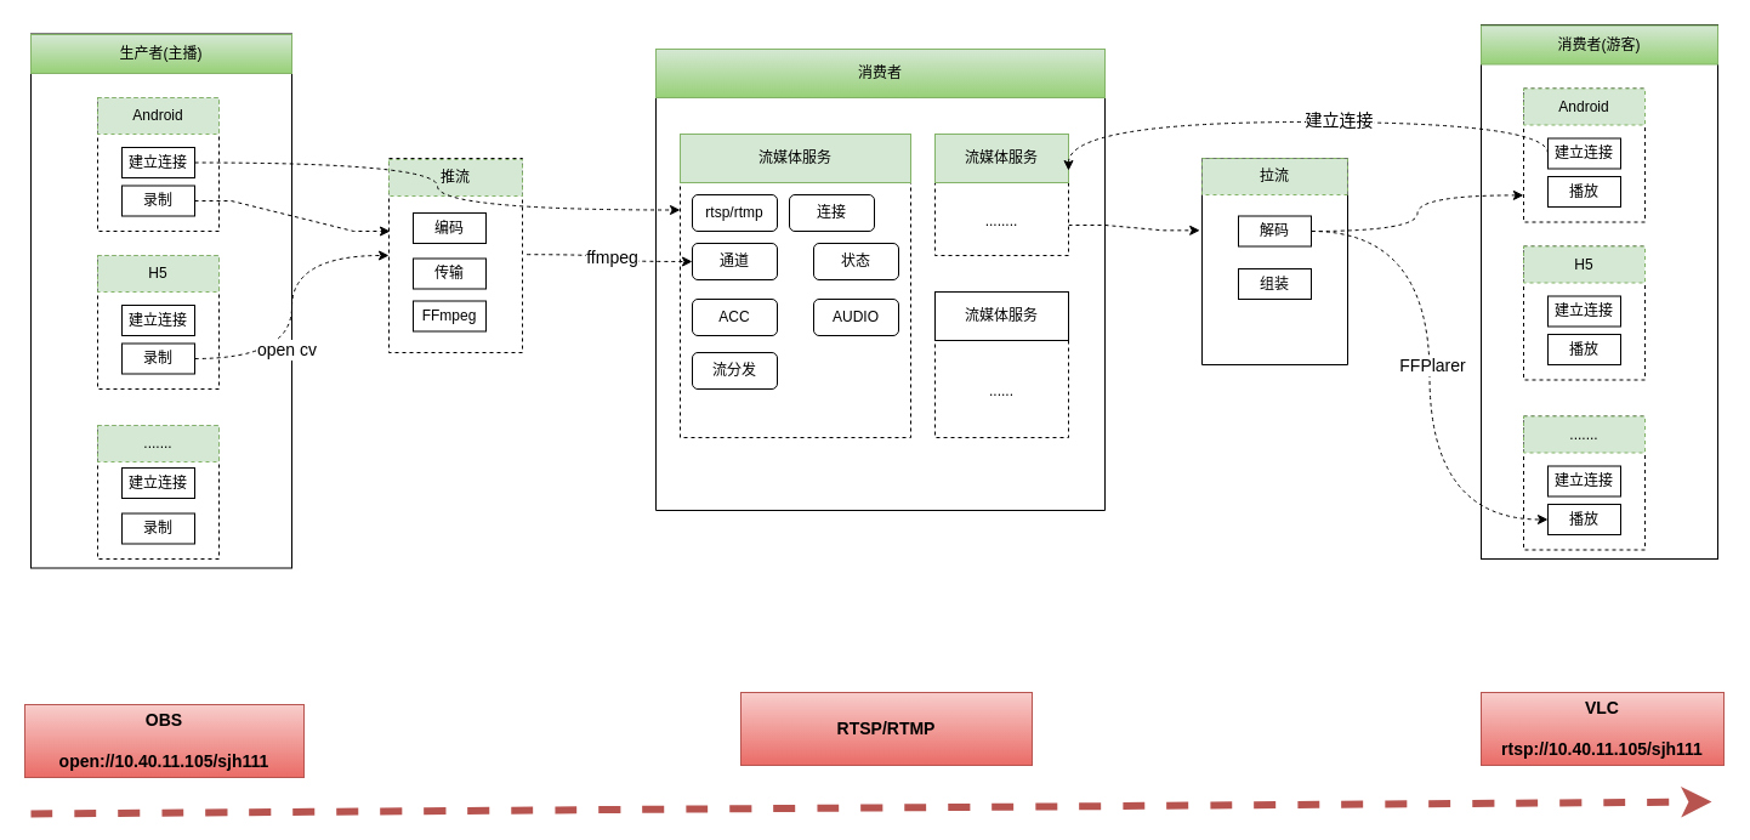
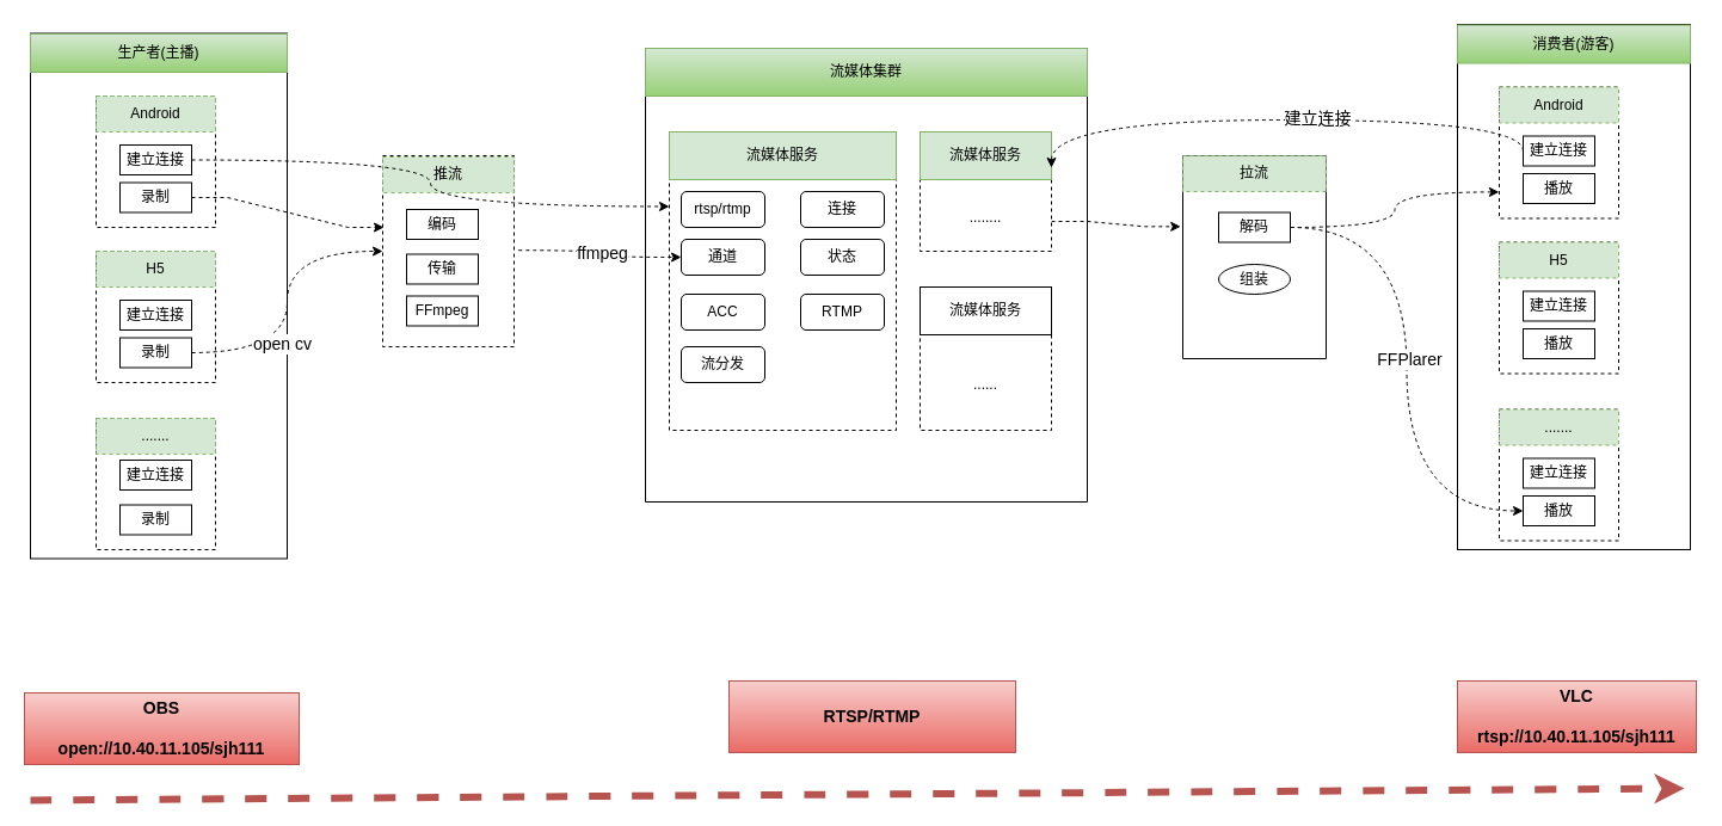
  <mxCell id="0" />
  <mxCell id="1" parent="0" />
  <mxCell id="2" value="" style="rounded=0;whiteSpace=wrap;html=1;" vertex="1" parent="1"><mxGeometry x="25" y="27.5" width="215" height="440" as="geometry" /></mxCell>
  <mxCell id="3" value="" style="verticalLabelPosition=bottom;verticalAlign=top;html=1;shape=mxgraph.basic.rect;fillColor2=none;strokeWidth=1;size=20;indent=5;" vertex="1" parent="1"><mxGeometry x="540" y="40" width="370" height="380" as="geometry" /></mxCell>
  <mxCell id="4" value="" style="rounded=0;whiteSpace=wrap;html=1;dashed=1;" vertex="1" parent="1"><mxGeometry x="560" y="110" width="190" height="250" as="geometry" /></mxCell>
  <mxCell id="5" value="流媒体服务" style="rounded=0;whiteSpace=wrap;html=1;fillColor=#d5e8d4;strokeColor=#82b366;" vertex="1" parent="1"><mxGeometry x="560" y="110" width="190" height="40" as="geometry" /></mxCell>
  <mxCell id="6" value="&lt;br&gt;&lt;br&gt;&lt;br&gt;......" style="rounded=0;whiteSpace=wrap;html=1;dashed=1;" vertex="1" parent="1"><mxGeometry x="770" y="240" width="110" height="120" as="geometry" /></mxCell>
  <mxCell id="7" value="流媒体服务" style="rounded=0;whiteSpace=wrap;html=1;" vertex="1" parent="1"><mxGeometry x="770" y="240" width="110" height="40" as="geometry" /></mxCell>
  <mxCell id="8" style="edgeStyle=entityRelationEdgeStyle;rounded=0;orthogonalLoop=1;jettySize=auto;html=1;exitX=1;exitY=0.75;exitDx=0;exitDy=0;entryX=-0.015;entryY=0.349;entryDx=0;entryDy=0;entryPerimeter=0;dashed=1;fontSize=14;" edge="1" parent="1" source="9" target="17"><mxGeometry relative="1" as="geometry" /></mxCell>
  <mxCell id="9" value="&lt;br&gt;&lt;br&gt;&lt;br&gt;........" style="rounded=0;whiteSpace=wrap;html=1;dashed=1;" vertex="1" parent="1"><mxGeometry x="770" y="110" width="110" height="100" as="geometry" /></mxCell>
  <mxCell id="10" value="流媒体服务" style="rounded=0;whiteSpace=wrap;html=1;fillColor=#d5e8d4;strokeColor=#82b366;" vertex="1" parent="1"><mxGeometry x="770" y="110" width="110" height="40" as="geometry" /></mxCell>
  <mxCell id="11" value="rtsp/rtmp" style="rounded=1;whiteSpace=wrap;html=1;" vertex="1" parent="1"><mxGeometry x="570" y="160" width="70" height="30" as="geometry" /></mxCell>
- <mxCell id="12" value="连接" style="rounded=1;whiteSpace=wrap;html=1;" vertex="1" parent="1"><mxGeometry x="650" y="160" width="70" height="30" as="geometry" /></mxCell>
+ <mxCell id="12" value="连接" style="rounded=1;whiteSpace=wrap;html=1;" vertex="1" parent="1"><mxGeometry x="670" y="160" width="70" height="30" as="geometry" /></mxCell>
  <mxCell id="13" value="通道" style="rounded=1;whiteSpace=wrap;html=1;" vertex="1" parent="1"><mxGeometry x="570" y="200" width="70" height="30" as="geometry" /></mxCell>
  <mxCell id="14" value="状态" style="rounded=1;whiteSpace=wrap;html=1;" vertex="1" parent="1"><mxGeometry x="670" y="200" width="70" height="30" as="geometry" /></mxCell>
  <mxCell id="15" value="" style="verticalLabelPosition=bottom;verticalAlign=top;html=1;shape=mxgraph.basic.rect;fillColor2=none;strokeWidth=1;size=20;indent=5;dashed=1;" vertex="1" parent="1"><mxGeometry x="320" y="130" width="110" height="160" as="geometry" /></mxCell>
  <mxCell id="16" value="推流" style="rounded=0;whiteSpace=wrap;html=1;dashed=1;fillColor=#d5e8d4;strokeColor=#82b366;" vertex="1" parent="1"><mxGeometry x="320" y="131" width="110" height="30" as="geometry" /></mxCell>
  <mxCell id="17" value="" style="verticalLabelPosition=bottom;verticalAlign=top;html=1;shape=mxgraph.basic.rect;fillColor2=none;strokeWidth=1;size=20;indent=5;" vertex="1" parent="1"><mxGeometry x="990" y="130" width="120" height="170" as="geometry" /></mxCell>
  <mxCell id="18" value="拉流" style="rounded=0;whiteSpace=wrap;html=1;dashed=1;fillColor=#d5e8d4;strokeColor=#82b366;" vertex="1" parent="1"><mxGeometry x="990" y="130" width="120" height="30" as="geometry" /></mxCell>
  <mxCell id="19" value="" style="endArrow=classic;html=1;rounded=0;exitX=1.033;exitY=0.495;exitDx=0;exitDy=0;exitPerimeter=0;entryX=0;entryY=0.5;entryDx=0;entryDy=0;edgeStyle=orthogonalEdgeStyle;curved=1;dashed=1;" edge="1" parent="1" source="15" target="13"><mxGeometry width="50" height="50" relative="1" as="geometry"><mxPoint x="310" y="280" as="sourcePoint" /><mxPoint x="360" y="230" as="targetPoint" /></mxGeometry></mxCell>
  <mxCell id="20" value="ffmpeg" style="edgeLabel;html=1;align=center;verticalAlign=middle;resizable=0;points=[];fontSize=14;" vertex="1" connectable="0" parent="19"><mxGeometry x="-0.027" y="3" relative="1" as="geometry"><mxPoint as="offset" /></mxGeometry></mxCell>
  <mxCell id="21" value="" style="verticalLabelPosition=bottom;verticalAlign=top;html=1;shape=mxgraph.basic.rect;fillColor2=none;strokeWidth=1;size=20;indent=5;dashed=1;" vertex="1" parent="1"><mxGeometry x="80" y="80" width="100" height="110" as="geometry" /></mxCell>
  <mxCell id="22" value="Android" style="rounded=0;whiteSpace=wrap;html=1;dashed=1;fillColor=#d5e8d4;strokeColor=#82b366;" vertex="1" parent="1"><mxGeometry x="80" y="80" width="100" height="30" as="geometry" /></mxCell>
  <mxCell id="23" style="edgeStyle=orthogonalEdgeStyle;curved=1;rounded=0;orthogonalLoop=1;jettySize=auto;html=1;exitX=1;exitY=0.5;exitDx=0;exitDy=0;entryX=0;entryY=0.25;entryDx=0;entryDy=0;dashed=1;fontSize=14;" edge="1" parent="1" source="24" target="4"><mxGeometry relative="1" as="geometry" /></mxCell>
  <mxCell id="24" value="建立连接" style="rounded=0;whiteSpace=wrap;html=1;" vertex="1" parent="1"><mxGeometry x="100" y="121" width="60" height="25" as="geometry" /></mxCell>
  <mxCell id="25" style="edgeStyle=entityRelationEdgeStyle;rounded=0;orthogonalLoop=1;jettySize=auto;html=1;exitX=1;exitY=0.5;exitDx=0;exitDy=0;entryX=0.009;entryY=0.375;entryDx=0;entryDy=0;entryPerimeter=0;dashed=1;" edge="1" parent="1" source="26" target="15"><mxGeometry relative="1" as="geometry" /></mxCell>
  <mxCell id="26" value="录制" style="rounded=0;whiteSpace=wrap;html=1;" vertex="1" parent="1"><mxGeometry x="100" y="152.5" width="60" height="25" as="geometry" /></mxCell>
  <mxCell id="27" value="" style="verticalLabelPosition=bottom;verticalAlign=top;html=1;shape=mxgraph.basic.rect;fillColor2=none;strokeWidth=1;size=20;indent=5;dashed=1;" vertex="1" parent="1"><mxGeometry x="80" y="210" width="100" height="110" as="geometry" /></mxCell>
  <mxCell id="28" value="H5" style="rounded=0;whiteSpace=wrap;html=1;dashed=1;fillColor=#d5e8d4;strokeColor=#82b366;" vertex="1" parent="1"><mxGeometry x="80" y="210" width="100" height="30" as="geometry" /></mxCell>
  <mxCell id="29" value="建立连接" style="rounded=0;whiteSpace=wrap;html=1;" vertex="1" parent="1"><mxGeometry x="100" y="251" width="60" height="25" as="geometry" /></mxCell>
  <mxCell id="30" style="edgeStyle=orthogonalEdgeStyle;rounded=0;orthogonalLoop=1;jettySize=auto;html=1;exitX=1;exitY=0.5;exitDx=0;exitDy=0;dashed=1;curved=1;" edge="1" parent="1" source="32" target="15"><mxGeometry relative="1" as="geometry" /></mxCell>
  <mxCell id="31" value="open cv" style="edgeLabel;html=1;align=center;verticalAlign=middle;resizable=0;points=[];fontSize=14;" vertex="1" connectable="0" parent="30"><mxGeometry x="-0.284" y="5" relative="1" as="geometry"><mxPoint as="offset" /></mxGeometry></mxCell>
  <mxCell id="32" value="录制" style="rounded=0;whiteSpace=wrap;html=1;" vertex="1" parent="1"><mxGeometry x="100" y="282.5" width="60" height="25" as="geometry" /></mxCell>
  <mxCell id="33" value="" style="verticalLabelPosition=bottom;verticalAlign=top;html=1;shape=mxgraph.basic.rect;fillColor2=none;strokeWidth=1;size=20;indent=5;dashed=1;" vertex="1" parent="1"><mxGeometry x="80" y="350" width="100" height="110" as="geometry" /></mxCell>
  <mxCell id="34" value="......." style="rounded=0;whiteSpace=wrap;html=1;dashed=1;fillColor=#d5e8d4;strokeColor=#82b366;" vertex="1" parent="1"><mxGeometry x="80" y="350" width="100" height="30" as="geometry" /></mxCell>
  <mxCell id="35" value="建立连接" style="rounded=0;whiteSpace=wrap;html=1;" vertex="1" parent="1"><mxGeometry x="100" y="385" width="60" height="25" as="geometry" /></mxCell>
  <mxCell id="36" value="录制" style="rounded=0;whiteSpace=wrap;html=1;" vertex="1" parent="1"><mxGeometry x="100" y="422.5" width="60" height="25" as="geometry" /></mxCell>
  <mxCell id="37" value="编码" style="rounded=0;whiteSpace=wrap;html=1;" vertex="1" parent="1"><mxGeometry x="340" y="175" width="60" height="25" as="geometry" /></mxCell>
  <mxCell id="38" value="传输" style="rounded=0;whiteSpace=wrap;html=1;" vertex="1" parent="1"><mxGeometry x="340" y="212.5" width="60" height="25" as="geometry" /></mxCell>
  <mxCell id="39" value="生产者(主播)" style="rounded=0;whiteSpace=wrap;html=1;fillColor=#d5e8d4;gradientColor=#97d077;strokeColor=#82b366;" vertex="1" parent="1"><mxGeometry x="25" y="28" width="215" height="32" as="geometry" /></mxCell>
- <mxCell id="40" value="消费者" style="rounded=0;whiteSpace=wrap;html=1;fillColor=#d5e8d4;gradientColor=#97d077;strokeColor=#82b366;" vertex="1" parent="1"><mxGeometry x="540" y="40" width="370" height="40" as="geometry" /></mxCell>
+ <mxCell id="40" value="流媒体集群" style="rounded=0;whiteSpace=wrap;html=1;fillColor=#d5e8d4;gradientColor=#97d077;strokeColor=#82b366;" vertex="1" parent="1"><mxGeometry x="540" y="40" width="370" height="40" as="geometry" /></mxCell>
  <mxCell id="41" value="FFmpeg" style="rounded=0;whiteSpace=wrap;html=1;" vertex="1" parent="1"><mxGeometry x="340" y="247.5" width="60" height="25" as="geometry" /></mxCell>
  <mxCell id="42" value="" style="rounded=0;whiteSpace=wrap;html=1;" vertex="1" parent="1"><mxGeometry x="1220" y="20" width="195" height="440" as="geometry" /></mxCell>
  <mxCell id="43" value="" style="verticalLabelPosition=bottom;verticalAlign=top;html=1;shape=mxgraph.basic.rect;fillColor2=none;strokeWidth=1;size=20;indent=5;dashed=1;" vertex="1" parent="1"><mxGeometry x="1255" y="72.5" width="100" height="110" as="geometry" /></mxCell>
  <mxCell id="44" value="Android" style="rounded=0;whiteSpace=wrap;html=1;dashed=1;fillColor=#d5e8d4;strokeColor=#82b366;" vertex="1" parent="1"><mxGeometry x="1255" y="72.5" width="100" height="30" as="geometry" /></mxCell>
  <mxCell id="45" style="edgeStyle=orthogonalEdgeStyle;rounded=0;orthogonalLoop=1;jettySize=auto;html=1;exitX=0;exitY=0.5;exitDx=0;exitDy=0;entryX=1;entryY=0.75;entryDx=0;entryDy=0;dashed=1;fontSize=14;curved=1;" edge="1" parent="1" source="47" target="10"><mxGeometry relative="1" as="geometry"><Array as="points"><mxPoint x="1275" y="100" /><mxPoint x="880" y="100" /></Array></mxGeometry></mxCell>
  <mxCell id="46" value="建立连接" style="edgeLabel;html=1;align=center;verticalAlign=middle;resizable=0;points=[];fontSize=14;" vertex="1" connectable="0" parent="45"><mxGeometry x="-0.139" y="-2" relative="1" as="geometry"><mxPoint x="-1" as="offset" /></mxGeometry></mxCell>
  <mxCell id="47" value="建立连接" style="rounded=0;whiteSpace=wrap;html=1;" vertex="1" parent="1"><mxGeometry x="1275" y="113.5" width="60" height="25" as="geometry" /></mxCell>
  <mxCell id="48" value="播放" style="rounded=0;whiteSpace=wrap;html=1;" vertex="1" parent="1"><mxGeometry x="1275" y="145" width="60" height="25" as="geometry" /></mxCell>
  <mxCell id="49" value="" style="verticalLabelPosition=bottom;verticalAlign=top;html=1;shape=mxgraph.basic.rect;fillColor2=none;strokeWidth=1;size=20;indent=5;dashed=1;" vertex="1" parent="1"><mxGeometry x="1255" y="202.5" width="100" height="110" as="geometry" /></mxCell>
  <mxCell id="50" value="H5" style="rounded=0;whiteSpace=wrap;html=1;dashed=1;fillColor=#d5e8d4;strokeColor=#82b366;" vertex="1" parent="1"><mxGeometry x="1255" y="202.5" width="100" height="30" as="geometry" /></mxCell>
  <mxCell id="51" value="建立连接" style="rounded=0;whiteSpace=wrap;html=1;" vertex="1" parent="1"><mxGeometry x="1275" y="243.5" width="60" height="25" as="geometry" /></mxCell>
  <mxCell id="52" value="播放" style="rounded=0;whiteSpace=wrap;html=1;" vertex="1" parent="1"><mxGeometry x="1275" y="275" width="60" height="25" as="geometry" /></mxCell>
  <mxCell id="53" value="" style="verticalLabelPosition=bottom;verticalAlign=top;html=1;shape=mxgraph.basic.rect;fillColor2=none;strokeWidth=1;size=20;indent=5;dashed=1;" vertex="1" parent="1"><mxGeometry x="1255" y="342.5" width="100" height="110" as="geometry" /></mxCell>
  <mxCell id="54" value="......." style="rounded=0;whiteSpace=wrap;html=1;dashed=1;fillColor=#d5e8d4;strokeColor=#82b366;" vertex="1" parent="1"><mxGeometry x="1255" y="342.5" width="100" height="30" as="geometry" /></mxCell>
  <mxCell id="55" value="建立连接" style="rounded=0;whiteSpace=wrap;html=1;" vertex="1" parent="1"><mxGeometry x="1275" y="383.5" width="60" height="25" as="geometry" /></mxCell>
  <mxCell id="56" value="播放" style="rounded=0;whiteSpace=wrap;html=1;" vertex="1" parent="1"><mxGeometry x="1275" y="415" width="60" height="25" as="geometry" /></mxCell>
  <mxCell id="57" value="消费者(游客)" style="rounded=0;whiteSpace=wrap;html=1;fillColor=#d5e8d4;gradientColor=#97d077;strokeColor=#82b366;" vertex="1" parent="1"><mxGeometry x="1220" y="20.5" width="195" height="32" as="geometry" /></mxCell>
  <mxCell id="58" style="edgeStyle=orthogonalEdgeStyle;curved=1;rounded=0;orthogonalLoop=1;jettySize=auto;html=1;exitX=1;exitY=0.5;exitDx=0;exitDy=0;entryX=-0.001;entryY=0.799;entryDx=0;entryDy=0;entryPerimeter=0;dashed=1;fontSize=14;" edge="1" parent="1" source="61" target="43"><mxGeometry relative="1" as="geometry" /></mxCell>
  <mxCell id="59" style="edgeStyle=orthogonalEdgeStyle;curved=1;rounded=0;orthogonalLoop=1;jettySize=auto;html=1;exitX=1;exitY=0.5;exitDx=0;exitDy=0;entryX=0;entryY=0.5;entryDx=0;entryDy=0;dashed=1;fontSize=14;exitPerimeter=0;" edge="1" parent="1" source="61" target="56"><mxGeometry relative="1" as="geometry" /></mxCell>
  <mxCell id="60" value="FFPlarer" style="edgeLabel;html=1;align=center;verticalAlign=middle;resizable=0;points=[];fontSize=14;" vertex="1" connectable="0" parent="59"><mxGeometry x="-0.039" y="2" relative="1" as="geometry"><mxPoint as="offset" /></mxGeometry></mxCell>
  <mxCell id="61" value="解码" style="rounded=0;whiteSpace=wrap;html=1;" vertex="1" parent="1"><mxGeometry x="1020" y="177.5" width="60" height="25" as="geometry" /></mxCell>
- <mxCell id="62" value="组装" style="rounded=0;whiteSpace=wrap;html=1;" vertex="1" parent="1"><mxGeometry x="1020" y="221" width="60" height="25" as="geometry" /></mxCell>
+ <mxCell id="62" value="组装" style="ellipse;whiteSpace=wrap;html=1;" vertex="1" parent="1"><mxGeometry x="1020" y="221" width="60" height="25" as="geometry" /></mxCell>
  <mxCell id="63" value="ACC" style="rounded=1;whiteSpace=wrap;html=1;" vertex="1" parent="1"><mxGeometry x="570" y="246" width="70" height="30" as="geometry" /></mxCell>
- <mxCell id="64" value="AUDIO" style="rounded=1;whiteSpace=wrap;html=1;" vertex="1" parent="1"><mxGeometry x="670" y="246" width="70" height="30" as="geometry" /></mxCell>
+ <mxCell id="64" value="RTMP" style="rounded=1;whiteSpace=wrap;html=1;" vertex="1" parent="1"><mxGeometry x="670" y="246" width="70" height="30" as="geometry" /></mxCell>
  <mxCell id="65" value="流分发" style="rounded=1;whiteSpace=wrap;html=1;" vertex="1" parent="1"><mxGeometry x="570" y="290" width="70" height="30" as="geometry" /></mxCell>
  <mxCell id="66" value="" style="endArrow=classic;html=1;rounded=0;dashed=1;fontSize=14;curved=1;fillColor=#f8cecc;gradientColor=#ea6b66;strokeColor=#b85450;strokeWidth=6;" edge="1" parent="1"><mxGeometry relative="1" as="geometry"><mxPoint x="25" y="670" as="sourcePoint" /><mxPoint x="1410" y="660" as="targetPoint" /></mxGeometry></mxCell>
  <mxCell id="67" value="&lt;b&gt;OBS&lt;br&gt;&lt;br&gt;open://10.40.11.105/sjh111&lt;/b&gt;" style="rounded=0;whiteSpace=wrap;html=1;fontSize=14;fillColor=#f8cecc;gradientColor=#ea6b66;strokeColor=#b85450;" vertex="1" parent="1"><mxGeometry x="20" y="580" width="230" height="60" as="geometry" /></mxCell>
  <mxCell id="68" value="&lt;b&gt;RTSP/RTMP&lt;/b&gt;" style="rounded=0;whiteSpace=wrap;html=1;fontSize=14;fillColor=#f8cecc;gradientColor=#ea6b66;strokeColor=#b85450;" vertex="1" parent="1"><mxGeometry x="610" y="570" width="240" height="60" as="geometry" /></mxCell>
  <mxCell id="69" value="&lt;b style=&quot;&quot;&gt;VLC&lt;br&gt;&lt;br&gt;rtsp://10.40.11.105/sjh111&lt;/b&gt;" style="rounded=0;whiteSpace=wrap;html=1;fontSize=14;fillColor=#f8cecc;gradientColor=#ea6b66;strokeColor=#b85450;align=center;" vertex="1" parent="1"><mxGeometry x="1220" y="570" width="200" height="60" as="geometry" /></mxCell>
